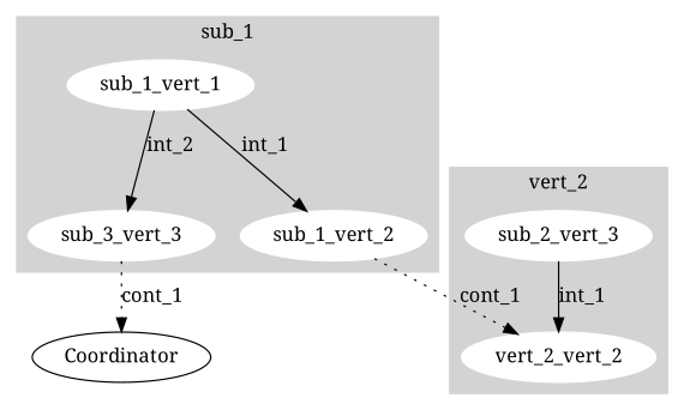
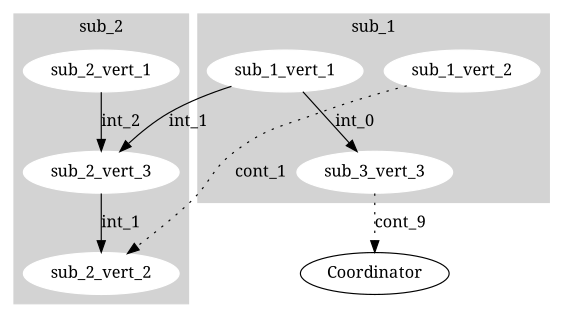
  digraph {
    fontname="Noto Serif"
    node [color=white fontname="Noto Serif" style=filled]
    edge [fontname="Noto Serif"]
    n1 [label=sub_1_vert_1]
    n2 [label=sub_1_vert_2]
    n3 [label=sub_3_vert_3]
-   n5 [label=vert_2_vert_2]
+   n4 [label=sub_2_vert_1]
+   n5 [label=sub_2_vert_2]
    n6 [label=sub_2_vert_3]
    n7 [label=Coordinator color="" style=""]
    subgraph cluster_1 {
      color=lightgrey
      label=sub_1
      style=filled
      n1
      n2
      n3
    }
    subgraph cluster_2 {
      color=lightgrey
-     label=vert_2
+     label=sub_2
      style=filled
+     n4
      n5
      n6
    }
-   n1 -> n2 [label=int_1]
-   n1 -> n3 [label=int_2]
+   n1 -> n6 [label=int_1]
+   n1 -> n3 [label=int_0]
    n2 -> n5 [label=cont_1 style=dotted]
-   n3 -> n7 [label=cont_1 style=dotted]
+   n3 -> n7 [label=cont_9 style=dotted]
+   n4 -> n6 [label=int_2]
    n6 -> n5 [label=int_1]
  }
